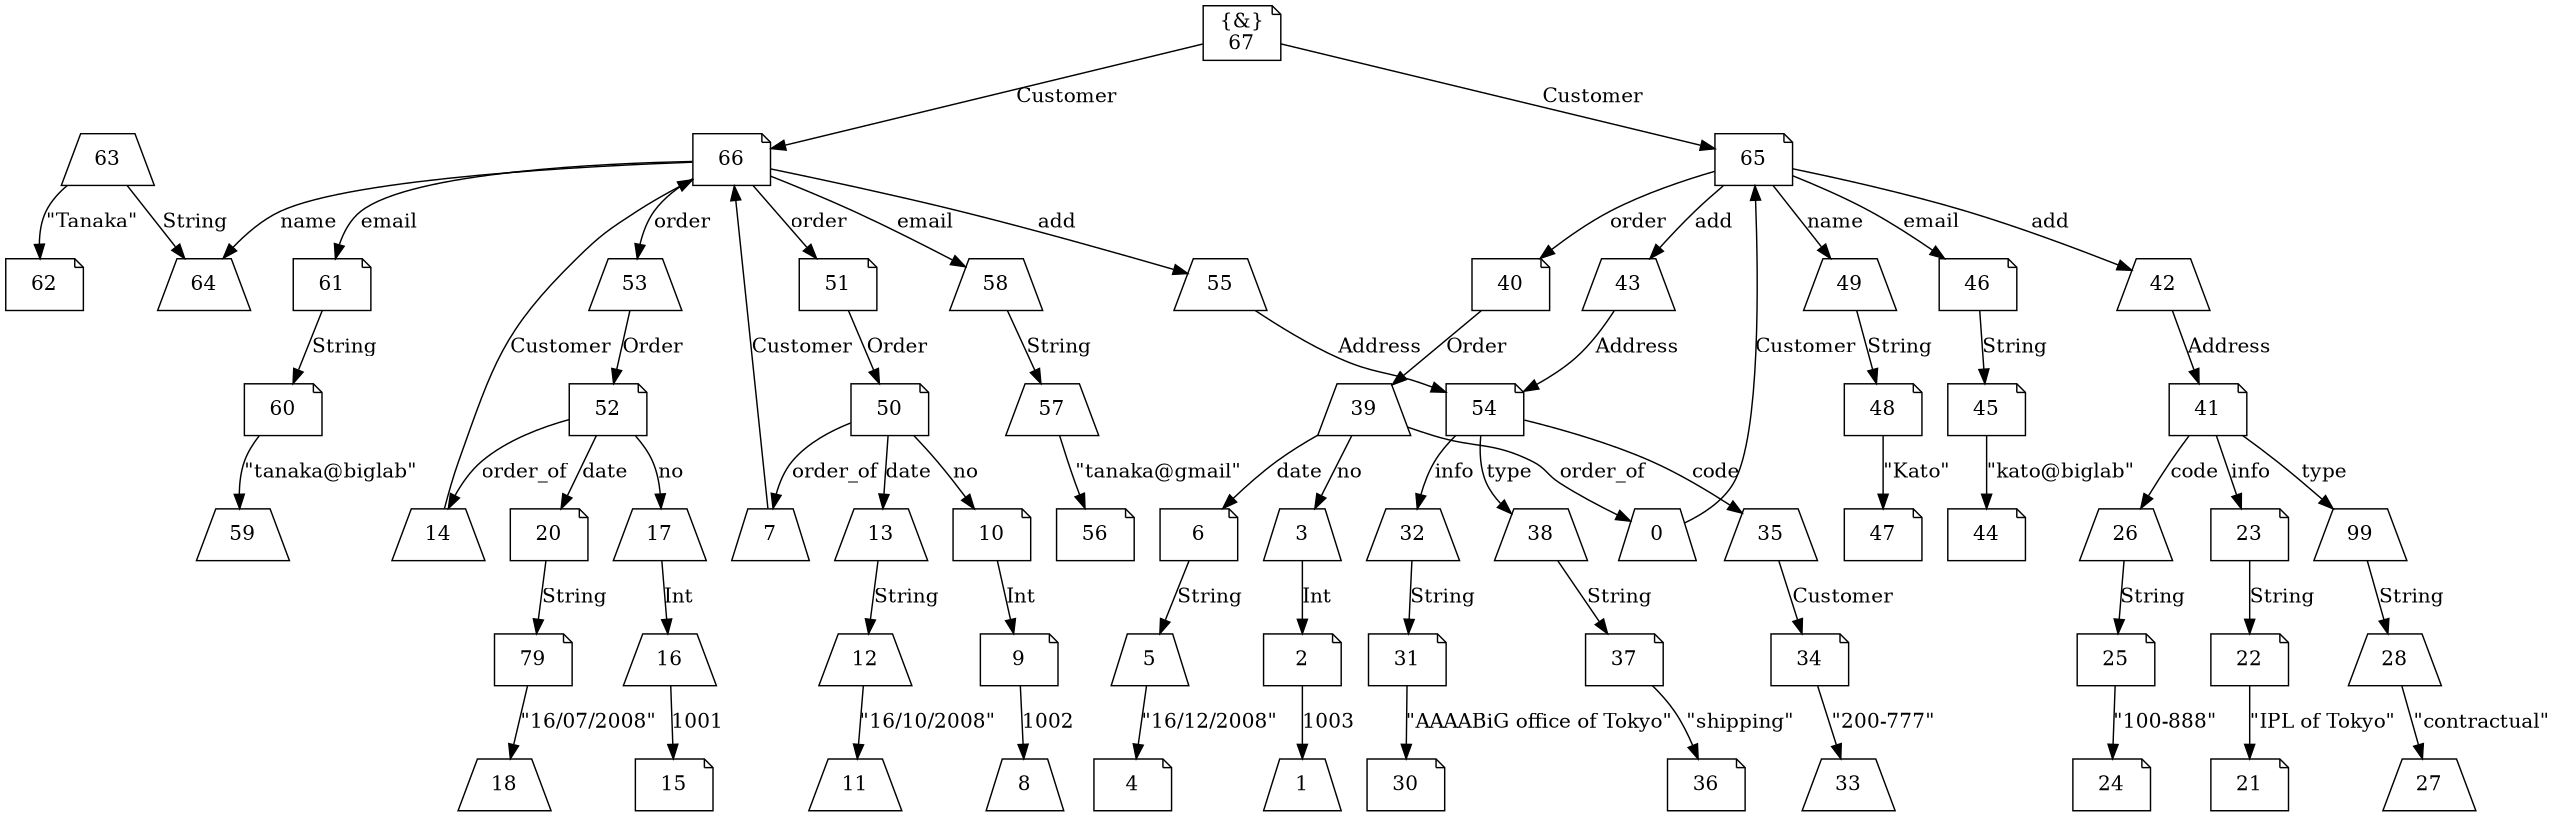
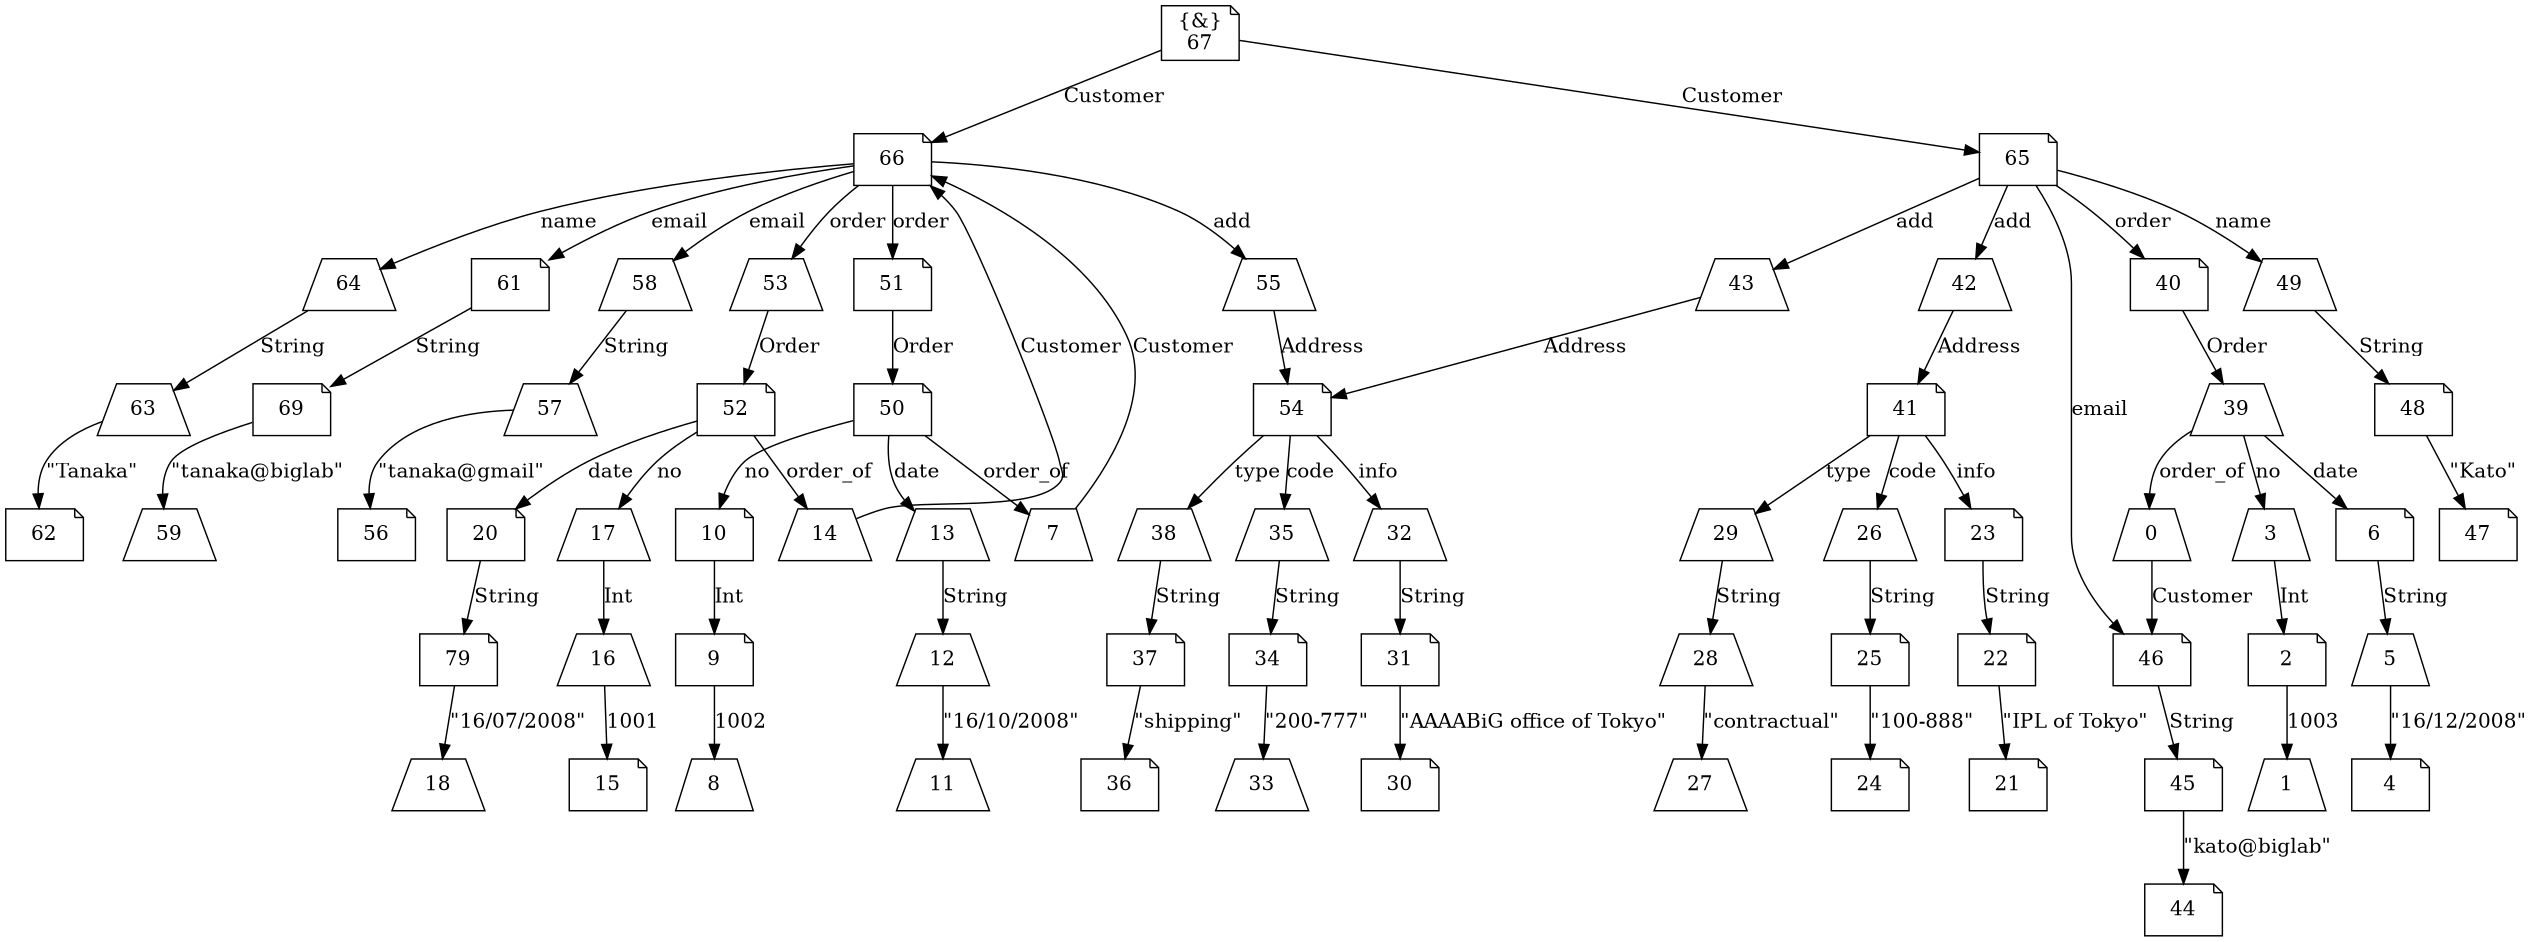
  digraph {
    node [shape=note]
    67 [label="{&}\n\N"]
    66
    65
    64 [shape=trapezium]
    61
    58 [shape=trapezium]
    55 [shape=trapezium]
    53 [shape=trapezium]
    51
    49 [shape=trapezium]
    46
    43 [shape=trapezium]
    42 [shape=trapezium]
    40
    63 [shape=trapezium]
-   60
+   60 [label=69]
    57 [shape=trapezium]
    54
    52
    50
    48
    45
    41
    39 [shape=trapezium]
    62
    59 [shape=trapezium]
    56
    38 [shape=trapezium]
    35 [shape=trapezium]
    32 [shape=trapezium]
    37
    34
    31
    20
    17 [shape=trapezium]
    14 [shape=trapezium]
    n37 [label=79]
    16 [shape=trapezium]
    13 [shape=trapezium]
    10
    7 [shape=trapezium]
    12 [shape=trapezium]
    9
    47
    44
-   29 [shape=trapezium label=99]
+   29 [shape=trapezium]
    26 [shape=trapezium]
    23
    28 [shape=trapezium]
    25
    22
    6
    3 [shape=trapezium]
    0 [shape=trapezium]
    5 [shape=trapezium]
    2
    36
    33 [shape=trapezium]
    30
    27 [shape=trapezium]
    24
    21
    18 [shape=trapezium]
    15
    11 [shape=trapezium]
    8 [shape=trapezium]
    4
    1 [shape=trapezium]
    67 -> 66 [label=Customer]
    67 -> 65 [label=Customer]
    66 -> 64 [label=name]
    66 -> 61 [label=email]
    66 -> 58 [label=email]
    66 -> 55 [label=add]
    66 -> 53 [label=order]
    66 -> 51 [label=order]
    65 -> 49 [label=name]
    65 -> 46 [label=email]
    65 -> 43 [label=add]
    65 -> 42 [label=add]
    65 -> 40 [label=order]
-   63 -> 64 [label=String]
+   64 -> 63 [label=String]
    61 -> 60 [label=String]
    58 -> 57 [label=String]
    55 -> 54 [label=Address]
    53 -> 52 [label=Order]
    51 -> 50 [label=Order]
    49 -> 48 [label=String]
    46 -> 45 [label=String]
    43 -> 54 [label=Address]
    42 -> 41 [label=Address]
    40 -> 39 [label=Order]
    63 -> 62 [label="\"Tanaka\""]
    60 -> 59 [label="\"tanaka@biglab\""]
    57 -> 56 [label="\"tanaka@gmail\""]
    54 -> 38 [label=type]
    54 -> 35 [label=code]
    54 -> 32 [label=info]
    52 -> 20 [label=date]
    52 -> 17 [label=no]
    52 -> 14 [label=order_of]
    50 -> 13 [label=date]
    50 -> 10 [label=no]
    50 -> 7 [label=order_of]
    48 -> 47 [label="\"Kato\""]
    45 -> 44 [label="\"kato@biglab\""]
    41 -> 29 [label=type]
    41 -> 26 [label=code]
    41 -> 23 [label=info]
    39 -> 6 [label=date]
    39 -> 3 [label=no]
    39 -> 0 [label=order_of]
    38 -> 37 [label=String]
-   35 -> 34 [label=Customer]
+   35 -> 34 [label=String]
    32 -> 31 [label=String]
    37 -> 36 [label="\"shipping\""]
    34 -> 33 [label="\"200-777\""]
    31 -> 30 [label="\"AAAABiG office of Tokyo\""]
    20 -> n37 [label=String]
    17 -> 16 [label=Int]
    14 -> 66 [label=Customer]
    n37 -> 18 [label="\"16/07/2008\""]
    16 -> 15 [label=1001]
    13 -> 12 [label=String]
    10 -> 9 [label=Int]
    7 -> 66 [label=Customer]
    12 -> 11 [label="\"16/10/2008\""]
    9 -> 8 [label=1002]
    29 -> 28 [label=String]
    26 -> 25 [label=String]
    23 -> 22 [label=String]
    28 -> 27 [label="\"contractual\""]
    25 -> 24 [label="\"100-888\""]
    22 -> 21 [label="\"IPL of Tokyo\""]
    6 -> 5 [label=String]
    3 -> 2 [label=Int]
-   0 -> 65 [label=Customer]
+   0 -> 46 [label=Customer]
    5 -> 4 [label="\"16/12/2008\""]
    2 -> 1 [label=1003]
  }
